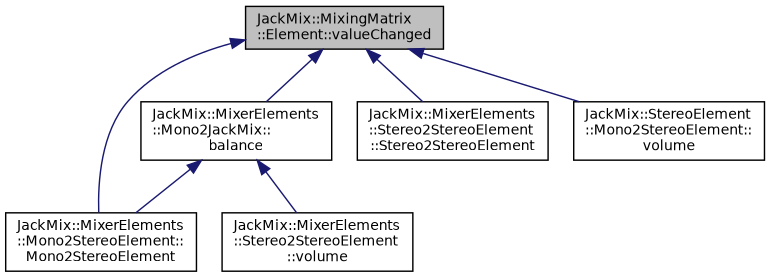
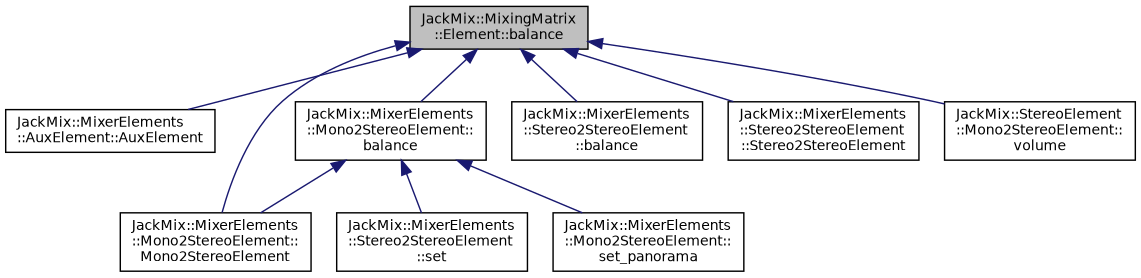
  digraph {
    rankdir=TB
    node [color=black fillcolor=white fontname=Helvetica fontsize=10 shape=record style=filled]
    edge [color=midnightblue dir=back fontname=Helvetica fontsize=10 labelfontname=Helvetica labelfontsize=10 style=solid]
-   n1 [fillcolor=grey75 fontcolor=black height=0.2 label="JackMix::MixingMatrix\l::Element::valueChanged" width=0.4]
-   n3 [height=0.2 label="JackMix::MixerElements\l::Mono2JackMix::\lbalance" width=0.4]
+   n1 [fillcolor=grey75 fontcolor=black height=0.2 label="JackMix::MixingMatrix\l::Element::balance" width=0.4]
+   n2 [height=0.2 label="JackMix::MixerElements\l::AuxElement::AuxElement" width=0.4]
+   n3 [height=0.2 label="JackMix::MixerElements\l::Mono2StereoElement::\lbalance" width=0.4]
    n4 [height=0.2 label="JackMix::MixerElements\l::Mono2StereoElement::\lMono2StereoElement" width=0.4]
+   n5 [height=0.2 label="JackMix::MixerElements\l::Stereo2StereoElement\l::balance" width=0.4]
    n6 [height=0.2 label="JackMix::MixerElements\l::Stereo2StereoElement\l::Stereo2StereoElement" width=0.4]
    n7 [height=0.2 label="JackMix::StereoElement\l::Mono2StereoElement::\lvolume" width=0.4]
-   n8 [height=0.2 label="JackMix::MixerElements\l::Stereo2StereoElement\l::volume" width=0.4]
+   n8 [height=0.2 label="JackMix::MixerElements\l::Stereo2StereoElement\l::set" width=0.4]
+   n9 [height=0.2 label="JackMix::MixerElements\l::Mono2StereoElement::\lset_panorama" width=0.4]
+   n1 -> n2
    n1 -> n3
    n1 -> n4
+   n1 -> n5
    n1 -> n6
    n1 -> n7
    n3 -> n4
    n3 -> n8
+   n3 -> n9
  }
